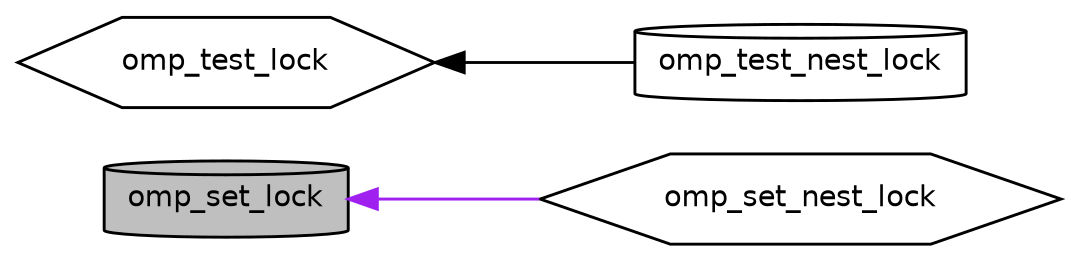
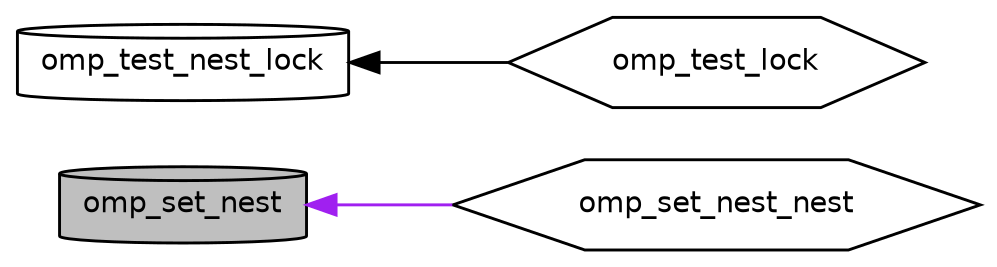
  digraph {
    rankdir=LR
    node [color=black fillcolor=white fontname=Helvetica fontsize=10 shape=cylinder style=filled]
    edge [dir=back fontname=Helvetica fontsize=10 labelfontname=Helvetica labelfontsize=10 style=solid]
-   n1 [fillcolor=grey75 fontcolor=black height=0.2 label=omp_set_lock width=0.4]
-   n2 [height=0.2 label=omp_set_nest_lock shape=hexagon width=0.4]
+   n1 [fillcolor=grey75 fontcolor=black height=0.2 label=omp_set_nest width=0.4]
+   n2 [height=0.2 label=omp_set_nest_nest shape=hexagon width=0.4]
    n3 [height=0.2 label=omp_test_lock shape=hexagon width=0.4]
    n4 [height=0.2 label=omp_test_nest_lock width=0.4]
    n1 -> n2 [color=purple]
-   n3 -> n4 [color=black]
+   n4 -> n3 [color=black]
  }
